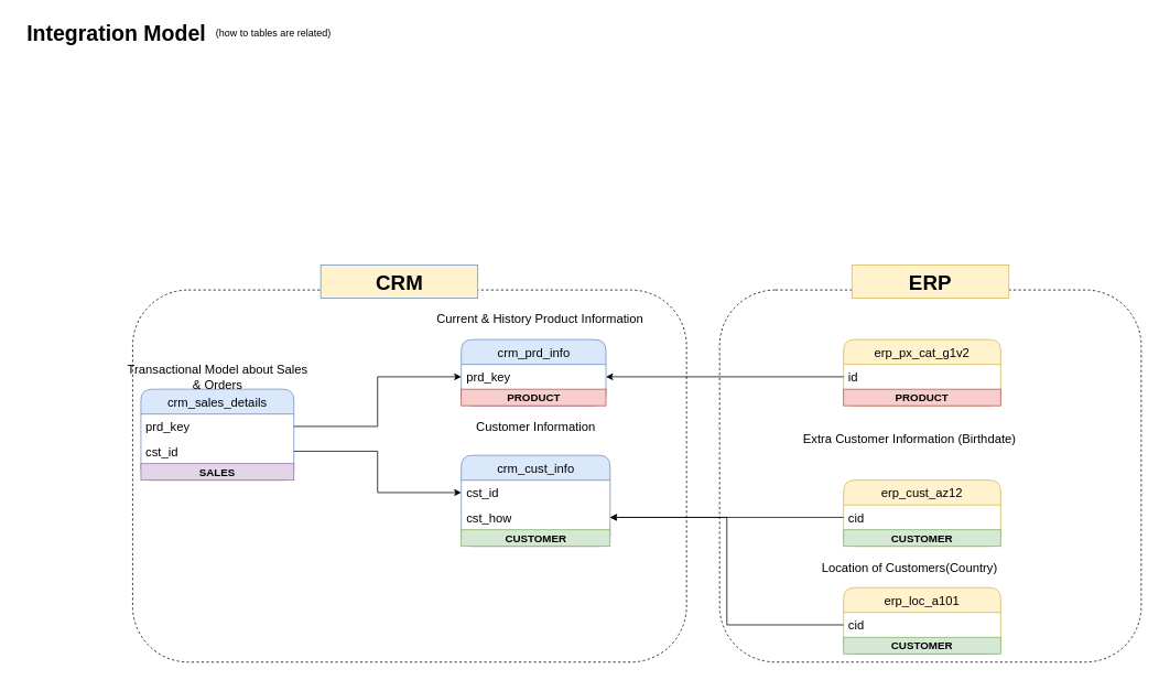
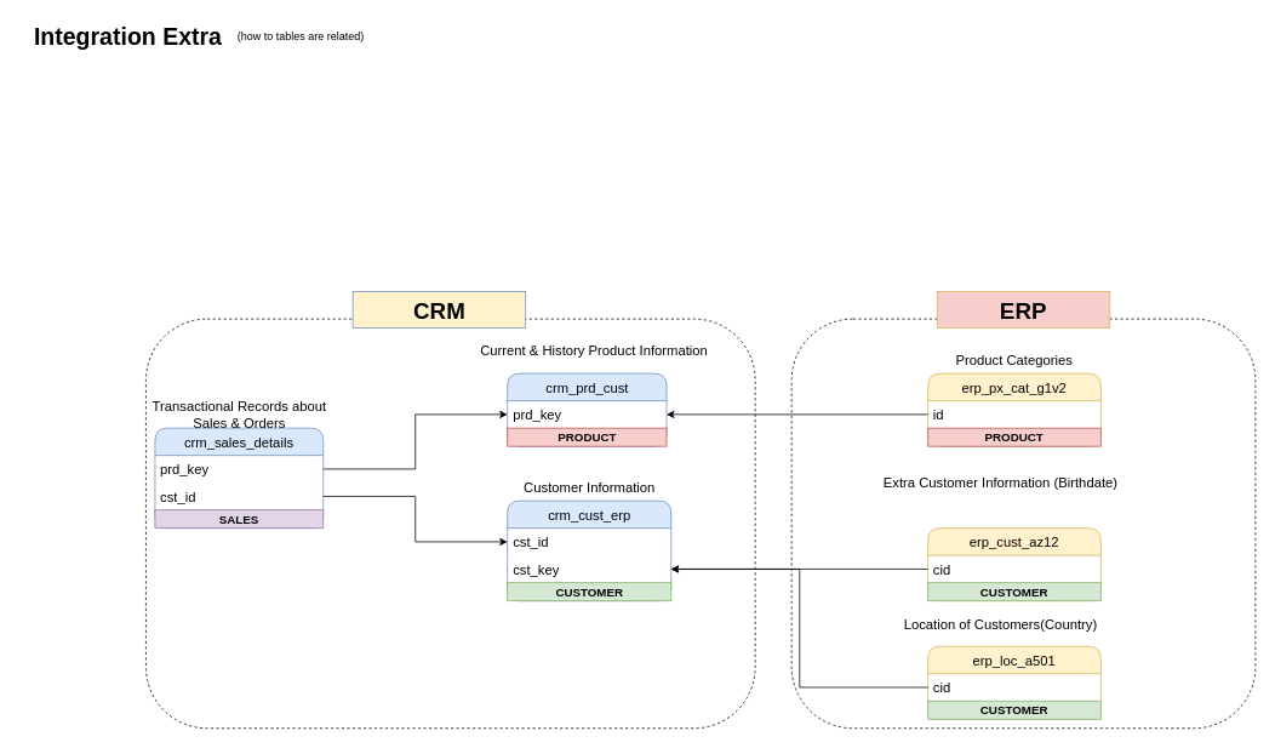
  <mxCell id="0" />
  <mxCell id="1" parent="0" />
  <mxCell id="2" value="" style="rounded=1;whiteSpace=wrap;html=1;fillColor=none;dashed=1;" parent="1" vertex="1"><mxGeometry x="870" y="350" width="510" height="450" as="geometry" /></mxCell>
  <mxCell id="3" value="" style="rounded=1;whiteSpace=wrap;html=1;fillColor=none;dashed=1;" parent="1" vertex="1"><mxGeometry x="160" y="350" width="670" height="450" as="geometry" /></mxCell>
- <mxCell id="4" value="crm_cust_info" style="swimlane;fontStyle=0;childLayout=stackLayout;horizontal=1;startSize=30;horizontalStack=0;resizeParent=1;resizeParentMax=0;resizeLast=0;collapsible=1;marginBottom=0;whiteSpace=wrap;html=1;fillColor=#dae8fc;strokeColor=#6c8ebf;fontSize=15;rounded=1;" parent="1" vertex="1"><mxGeometry x="557.5" y="550" width="180" height="110" as="geometry" /></mxCell>
+ <mxCell id="4" value="crm_cust_erp" style="swimlane;fontStyle=0;childLayout=stackLayout;horizontal=1;startSize=30;horizontalStack=0;resizeParent=1;resizeParentMax=0;resizeLast=0;collapsible=1;marginBottom=0;whiteSpace=wrap;html=1;fillColor=#dae8fc;strokeColor=#6c8ebf;fontSize=15;rounded=1;" parent="1" vertex="1"><mxGeometry x="557.5" y="550" width="180" height="110" as="geometry" /></mxCell>
  <mxCell id="5" value="cst_id" style="text;strokeColor=none;fillColor=none;align=left;verticalAlign=middle;spacingLeft=4;spacingRight=4;overflow=hidden;points=[[0,0.5],[1,0.5]];portConstraint=eastwest;rotatable=0;whiteSpace=wrap;html=1;fontSize=15;rounded=1;" parent="4" vertex="1"><mxGeometry y="30" width="180" height="30" as="geometry" /></mxCell>
- <mxCell id="6" value="cst_how" style="text;strokeColor=none;fillColor=none;align=left;verticalAlign=middle;spacingLeft=4;spacingRight=4;overflow=hidden;points=[[0,0.5],[1,0.5]];portConstraint=eastwest;rotatable=0;whiteSpace=wrap;html=1;fontSize=15;rounded=1;" parent="4" vertex="1"><mxGeometry y="60" width="180" height="30" as="geometry" /></mxCell>
+ <mxCell id="6" value="cst_key" style="text;strokeColor=none;fillColor=none;align=left;verticalAlign=middle;spacingLeft=4;spacingRight=4;overflow=hidden;points=[[0,0.5],[1,0.5]];portConstraint=eastwest;rotatable=0;whiteSpace=wrap;html=1;fontSize=15;rounded=1;" parent="4" vertex="1"><mxGeometry y="60" width="180" height="30" as="geometry" /></mxCell>
  <mxCell id="7" value="&lt;font style=&quot;font-size: 13px;&quot;&gt;&lt;b&gt;CUSTOMER&lt;/b&gt;&lt;/font&gt;" style="text;html=1;strokeColor=#82b366;fillColor=#d5e8d4;align=center;verticalAlign=middle;whiteSpace=wrap;overflow=hidden;" vertex="1" parent="4"><mxGeometry y="90" width="180" height="20" as="geometry" /></mxCell>
- <mxCell id="8" value="&lt;font&gt;Customer Information&lt;/font&gt;" style="text;html=1;align=center;verticalAlign=middle;whiteSpace=wrap;rounded=0;fontSize=15;" parent="1" vertex="1"><mxGeometry x="542.5" y="500" width="210" height="30" as="geometry" /></mxCell>
- <mxCell id="9" value="&lt;b&gt;&lt;font style=&quot;font-size: 26px;&quot;&gt;Integration Model&lt;/font&gt;&lt;/b&gt;" style="text;html=1;align=center;verticalAlign=middle;resizable=0;points=[];autosize=1;strokeColor=none;fillColor=none;" parent="1" vertex="1"><mxGeometry x="20" y="20" width="240" height="40" as="geometry" /></mxCell>
+ <mxCell id="8" value="&lt;font&gt;Customer Information&lt;/font&gt;" style="text;html=1;align=center;verticalAlign=middle;whiteSpace=wrap;rounded=0;fontSize=15;" parent="1" vertex="1"><mxGeometry x="542.5" y="520" width="210" height="30" as="geometry" /></mxCell>
+ <mxCell id="9" value="&lt;b&gt;&lt;font style=&quot;font-size: 26px;&quot;&gt;Integration Extra&lt;/font&gt;&lt;/b&gt;" style="text;html=1;align=center;verticalAlign=middle;resizable=0;points=[];autosize=1;strokeColor=none;fillColor=none;" parent="1" vertex="1"><mxGeometry x="20" y="20" width="240" height="40" as="geometry" /></mxCell>
  <mxCell id="10" value="(how to tables are related)" style="text;html=1;align=center;verticalAlign=middle;resizable=0;points=[];autosize=1;strokeColor=none;fillColor=none;" parent="1" vertex="1"><mxGeometry x="250" y="25" width="160" height="30" as="geometry" /></mxCell>
- <mxCell id="11" value="crm_prd_info" style="swimlane;fontStyle=0;childLayout=stackLayout;horizontal=1;startSize=30;horizontalStack=0;resizeParent=1;resizeParentMax=0;resizeLast=0;collapsible=1;marginBottom=0;whiteSpace=wrap;html=1;fillColor=#dae8fc;strokeColor=#6c8ebf;fontSize=15;rounded=1;" parent="1" vertex="1"><mxGeometry x="557.5" y="410" width="175" height="80" as="geometry" /></mxCell>
+ <mxCell id="11" value="crm_prd_cust" style="swimlane;fontStyle=0;childLayout=stackLayout;horizontal=1;startSize=30;horizontalStack=0;resizeParent=1;resizeParentMax=0;resizeLast=0;collapsible=1;marginBottom=0;whiteSpace=wrap;html=1;fillColor=#dae8fc;strokeColor=#6c8ebf;fontSize=15;rounded=1;" parent="1" vertex="1"><mxGeometry x="557.5" y="410" width="175" height="80" as="geometry" /></mxCell>
  <mxCell id="12" value="prd_key" style="text;strokeColor=none;fillColor=none;align=left;verticalAlign=middle;spacingLeft=4;spacingRight=4;overflow=hidden;points=[[0,0.5],[1,0.5]];portConstraint=eastwest;rotatable=0;whiteSpace=wrap;html=1;fontSize=15;rounded=1;" parent="11" vertex="1"><mxGeometry y="30" width="175" height="30" as="geometry" /></mxCell>
  <mxCell id="13" value="&lt;font style=&quot;font-size: 13px;&quot;&gt;&lt;b&gt;PRODUCT&lt;/b&gt;&lt;/font&gt;" style="text;html=1;strokeColor=#b85450;fillColor=#f8cecc;align=center;verticalAlign=middle;whiteSpace=wrap;overflow=hidden;" vertex="1" parent="11"><mxGeometry y="60" width="175" height="20" as="geometry" /></mxCell>
  <mxCell id="14" value="&lt;font&gt;Current &amp;amp; History Product Information&lt;/font&gt;" style="text;html=1;align=center;verticalAlign=middle;whiteSpace=wrap;rounded=0;fontSize=15;" parent="1" vertex="1"><mxGeometry x="482.5" y="370" width="340" height="30" as="geometry" /></mxCell>
  <mxCell id="15" value="crm_sales_details" style="swimlane;fontStyle=0;childLayout=stackLayout;horizontal=1;startSize=30;horizontalStack=0;resizeParent=1;resizeParentMax=0;resizeLast=0;collapsible=1;marginBottom=0;whiteSpace=wrap;html=1;fillColor=#dae8fc;strokeColor=#6c8ebf;fontSize=15;rounded=1;" parent="1" vertex="1"><mxGeometry x="170" y="470" width="185" height="110" as="geometry" /></mxCell>
  <mxCell id="16" value="prd_key" style="text;strokeColor=none;fillColor=none;align=left;verticalAlign=middle;spacingLeft=4;spacingRight=4;overflow=hidden;points=[[0,0.5],[1,0.5]];portConstraint=eastwest;rotatable=0;whiteSpace=wrap;html=1;fontSize=15;rounded=1;" parent="15" vertex="1"><mxGeometry y="30" width="185" height="30" as="geometry" /></mxCell>
  <mxCell id="17" value="cst_id" style="text;strokeColor=none;fillColor=none;align=left;verticalAlign=middle;spacingLeft=4;spacingRight=4;overflow=hidden;points=[[0,0.5],[1,0.5]];portConstraint=eastwest;rotatable=0;whiteSpace=wrap;html=1;fontSize=15;rounded=1;" parent="15" vertex="1"><mxGeometry y="60" width="185" height="30" as="geometry" /></mxCell>
  <mxCell id="18" value="&lt;font style=&quot;font-size: 13px;&quot;&gt;&lt;b&gt;SALES&lt;/b&gt;&lt;/font&gt;" style="text;html=1;strokeColor=#9673a6;fillColor=#e1d5e7;align=center;verticalAlign=middle;whiteSpace=wrap;overflow=hidden;" vertex="1" parent="15"><mxGeometry y="90" width="185" height="20" as="geometry" /></mxCell>
- <mxCell id="19" value="&lt;font&gt;Transactional Model about Sales &amp;amp; Orders&lt;/font&gt;" style="text;html=1;align=center;verticalAlign=middle;whiteSpace=wrap;rounded=0;fontSize=15;" parent="1" vertex="1"><mxGeometry x="152.5" y="440" width="220" height="30" as="geometry" /></mxCell>
+ <mxCell id="19" value="&lt;font&gt;Transactional Records about Sales &amp;amp; Orders&lt;/font&gt;" style="text;html=1;align=center;verticalAlign=middle;whiteSpace=wrap;rounded=0;fontSize=15;" parent="1" vertex="1"><mxGeometry x="152.5" y="440" width="220" height="30" as="geometry" /></mxCell>
  <mxCell id="20" style="edgeStyle=orthogonalEdgeStyle;rounded=0;orthogonalLoop=1;jettySize=auto;html=1;entryX=0;entryY=0.5;entryDx=0;entryDy=0;fontSize=15;" parent="1" source="17" target="5" edge="1"><mxGeometry relative="1" as="geometry" /></mxCell>
  <mxCell id="21" style="edgeStyle=orthogonalEdgeStyle;rounded=0;orthogonalLoop=1;jettySize=auto;html=1;entryX=0;entryY=0.5;entryDx=0;entryDy=0;fontSize=15;" parent="1" source="16" target="12" edge="1"><mxGeometry relative="1" as="geometry" /></mxCell>
  <mxCell id="22" value="erp_cust_az12" style="swimlane;fontStyle=0;childLayout=stackLayout;horizontal=1;startSize=30;horizontalStack=0;resizeParent=1;resizeParentMax=0;resizeLast=0;collapsible=1;marginBottom=0;whiteSpace=wrap;html=1;fillColor=#fff2cc;strokeColor=#d6b656;fontSize=15;rounded=1;" parent="1" vertex="1"><mxGeometry x="1020" y="580" width="190" height="80" as="geometry"><mxRectangle x="1065" y="360" width="140" height="30" as="alternateBounds" /></mxGeometry></mxCell>
  <mxCell id="23" value="cid" style="text;strokeColor=none;fillColor=none;align=left;verticalAlign=middle;spacingLeft=4;spacingRight=4;overflow=hidden;points=[[0,0.5],[1,0.5]];portConstraint=eastwest;rotatable=0;whiteSpace=wrap;html=1;fontSize=15;rounded=1;" parent="22" vertex="1"><mxGeometry y="30" width="190" height="30" as="geometry" /></mxCell>
  <mxCell id="24" value="&lt;font style=&quot;font-size: 13px;&quot;&gt;&lt;b&gt;CUSTOMER&lt;/b&gt;&lt;/font&gt;" style="text;html=1;strokeColor=#82b366;fillColor=#d5e8d4;align=center;verticalAlign=middle;whiteSpace=wrap;overflow=hidden;" vertex="1" parent="22"><mxGeometry y="60" width="190" height="20" as="geometry" /></mxCell>
  <mxCell id="25" value="Extra Customer Information (Birthdate)" style="text;html=1;align=center;verticalAlign=middle;whiteSpace=wrap;rounded=0;fontSize=15;" parent="1" vertex="1"><mxGeometry x="930" y="515" width="340" height="30" as="geometry" /></mxCell>
  <mxCell id="26" style="edgeStyle=orthogonalEdgeStyle;rounded=0;orthogonalLoop=1;jettySize=auto;html=1;entryX=1;entryY=0.5;entryDx=0;entryDy=0;" parent="1" source="23" target="6" edge="1"><mxGeometry relative="1" as="geometry" /></mxCell>
- <mxCell id="27" value="erp_loc_a101" style="swimlane;fontStyle=0;childLayout=stackLayout;horizontal=1;startSize=30;horizontalStack=0;resizeParent=1;resizeParentMax=0;resizeLast=0;collapsible=1;marginBottom=0;whiteSpace=wrap;html=1;fillColor=#fff2cc;strokeColor=#d6b656;fontSize=15;rounded=1;" parent="1" vertex="1"><mxGeometry x="1020" y="710" width="190" height="80" as="geometry"><mxRectangle x="1065" y="360" width="140" height="30" as="alternateBounds" /></mxGeometry></mxCell>
+ <mxCell id="27" value="erp_loc_a501" style="swimlane;fontStyle=0;childLayout=stackLayout;horizontal=1;startSize=30;horizontalStack=0;resizeParent=1;resizeParentMax=0;resizeLast=0;collapsible=1;marginBottom=0;whiteSpace=wrap;html=1;fillColor=#fff2cc;strokeColor=#d6b656;fontSize=15;rounded=1;" parent="1" vertex="1"><mxGeometry x="1020" y="710" width="190" height="80" as="geometry"><mxRectangle x="1065" y="360" width="140" height="30" as="alternateBounds" /></mxGeometry></mxCell>
  <mxCell id="28" value="cid" style="text;strokeColor=none;fillColor=none;align=left;verticalAlign=middle;spacingLeft=4;spacingRight=4;overflow=hidden;points=[[0,0.5],[1,0.5]];portConstraint=eastwest;rotatable=0;whiteSpace=wrap;html=1;fontSize=15;rounded=1;" parent="27" vertex="1"><mxGeometry y="30" width="190" height="30" as="geometry" /></mxCell>
  <mxCell id="29" value="&lt;font style=&quot;font-size: 13px;&quot;&gt;&lt;b&gt;CUSTOMER&lt;/b&gt;&lt;/font&gt;" style="text;html=1;strokeColor=#82b366;fillColor=#d5e8d4;align=center;verticalAlign=middle;whiteSpace=wrap;overflow=hidden;" vertex="1" parent="27"><mxGeometry y="60" width="190" height="20" as="geometry" /></mxCell>
  <mxCell id="30" value="&lt;font&gt;Location of Customers(Country)&lt;/font&gt;" style="text;html=1;align=center;verticalAlign=middle;whiteSpace=wrap;rounded=0;fontSize=15;" parent="1" vertex="1"><mxGeometry x="930" y="670" width="340" height="30" as="geometry" /></mxCell>
  <mxCell id="31" style="edgeStyle=orthogonalEdgeStyle;rounded=0;orthogonalLoop=1;jettySize=auto;html=1;entryX=1;entryY=0.5;entryDx=0;entryDy=0;" parent="1" source="28" target="6" edge="1"><mxGeometry relative="1" as="geometry" /></mxCell>
  <mxCell id="32" value="erp_px_cat_g1v2" style="swimlane;fontStyle=0;childLayout=stackLayout;horizontal=1;startSize=30;horizontalStack=0;resizeParent=1;resizeParentMax=0;resizeLast=0;collapsible=1;marginBottom=0;whiteSpace=wrap;html=1;fillColor=#fff2cc;strokeColor=#d6b656;fontSize=15;rounded=1;" parent="1" vertex="1"><mxGeometry x="1020" y="410" width="190" height="80" as="geometry"><mxRectangle x="1065" y="360" width="140" height="30" as="alternateBounds" /></mxGeometry></mxCell>
  <mxCell id="33" value="id" style="text;strokeColor=none;fillColor=none;align=left;verticalAlign=middle;spacingLeft=4;spacingRight=4;overflow=hidden;points=[[0,0.5],[1,0.5]];portConstraint=eastwest;rotatable=0;whiteSpace=wrap;html=1;fontSize=15;rounded=1;" parent="32" vertex="1"><mxGeometry y="30" width="190" height="30" as="geometry" /></mxCell>
  <mxCell id="34" value="&lt;font style=&quot;font-size: 13px;&quot;&gt;&lt;b&gt;PRODUCT&lt;/b&gt;&lt;/font&gt;" style="text;html=1;strokeColor=#b85450;fillColor=#f8cecc;align=center;verticalAlign=middle;whiteSpace=wrap;overflow=hidden;" vertex="1" parent="32"><mxGeometry y="60" width="190" height="20" as="geometry" /></mxCell>
+ <mxCell id="35" value="Product Categories" style="text;html=1;align=center;verticalAlign=middle;whiteSpace=wrap;rounded=0;fontSize=15;" parent="1" vertex="1"><mxGeometry x="945" y="380" width="340" height="30" as="geometry" /></mxCell>
  <mxCell id="36" style="edgeStyle=orthogonalEdgeStyle;rounded=0;orthogonalLoop=1;jettySize=auto;html=1;entryX=1;entryY=0.5;entryDx=0;entryDy=0;" parent="1" source="33" target="12" edge="1"><mxGeometry relative="1" as="geometry" /></mxCell>
  <mxCell id="37" value="&lt;font style=&quot;font-size: 25px;&quot;&gt;&lt;b style=&quot;&quot;&gt;CRM&lt;/b&gt;&lt;/font&gt;" style="rounded=0;whiteSpace=wrap;html=1;fillColor=#fff2cc;strokeColor=#6c8ebf;" parent="1" vertex="1"><mxGeometry x="387.5" y="320" width="190" height="40" as="geometry" /></mxCell>
- <mxCell id="38" value="&lt;font style=&quot;font-size: 25px;&quot;&gt;&lt;b style=&quot;&quot;&gt;ERP&lt;/b&gt;&lt;/font&gt;" style="rounded=0;whiteSpace=wrap;html=1;fillColor=#fff2cc;strokeColor=#d6b656;" parent="1" vertex="1"><mxGeometry x="1030" y="320" width="190" height="40" as="geometry" /></mxCell>
+ <mxCell id="38" value="&lt;font style=&quot;font-size: 25px;&quot;&gt;&lt;b style=&quot;&quot;&gt;ERP&lt;/b&gt;&lt;/font&gt;" style="rounded=0;whiteSpace=wrap;html=1;fillColor=#f8cecc;strokeColor=#d6b656;" parent="1" vertex="1"><mxGeometry x="1030" y="320" width="190" height="40" as="geometry" /></mxCell>
